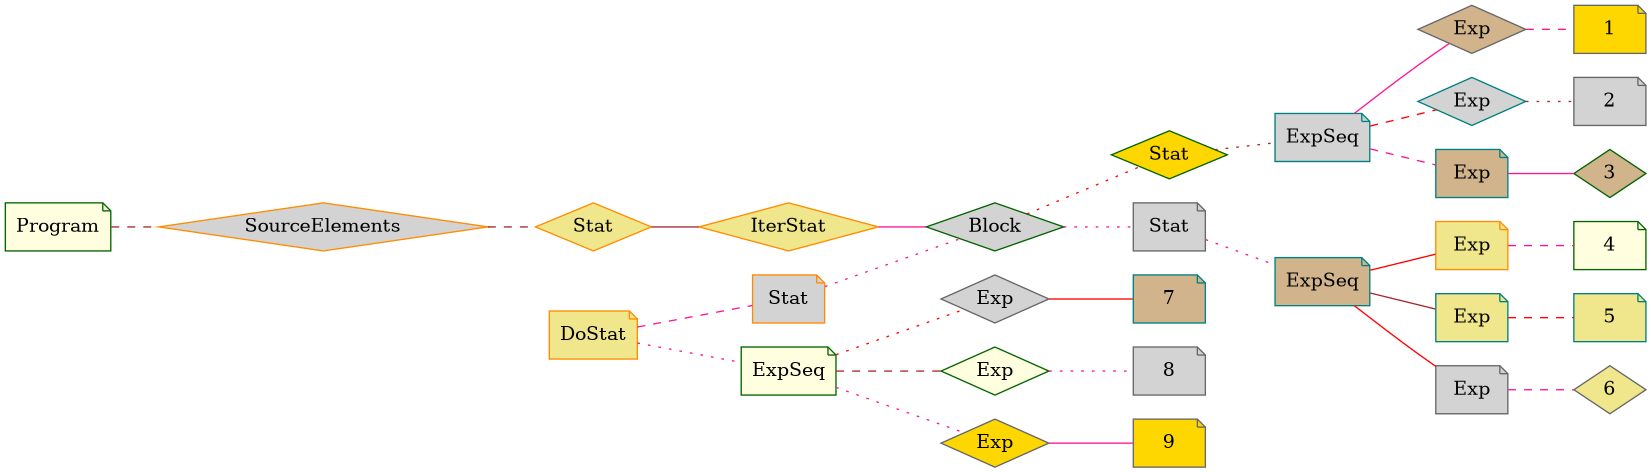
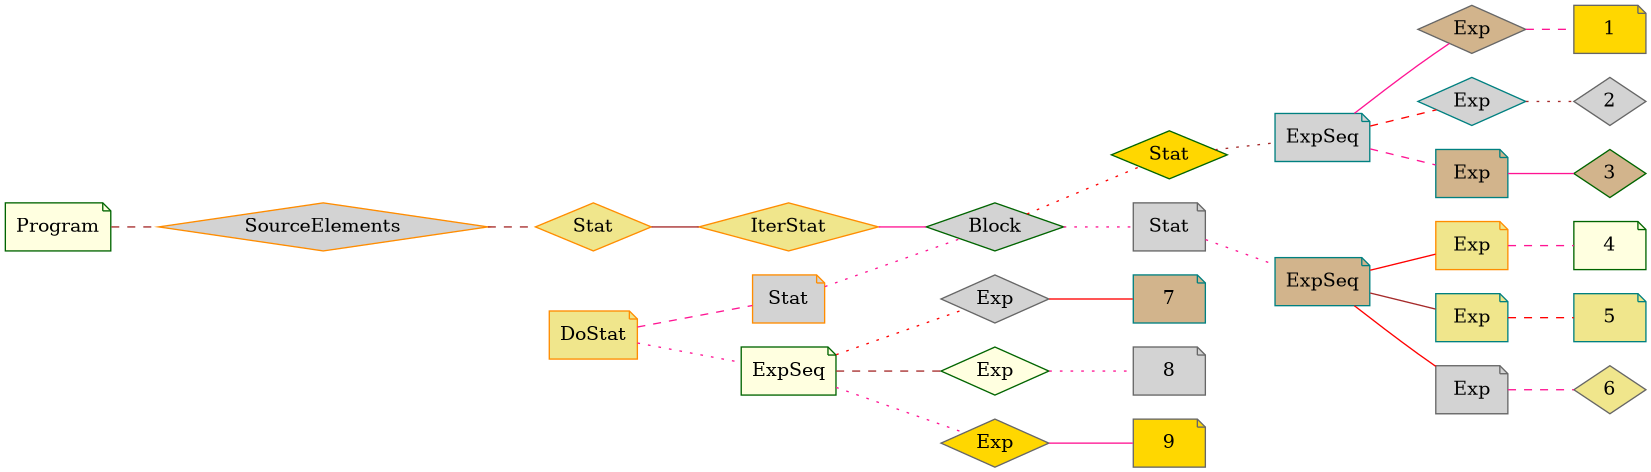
  graph {
    rankdir=LR
    node [color=gray40 fillcolor=lightgrey shape=note style=filled]
    edge [color=deeppink style=dashed]
    n1 [color=darkgreen fillcolor=lightyellow label=Program]
    n2 [color=darkorange label=SourceElements shape=diamond]
    n3 [color=darkorange fillcolor=khaki label=Stat shape=diamond]
    n4 [color=darkorange fillcolor=khaki label=IterStat shape=diamond]
    n5 [color=darkgreen label=Block shape=diamond]
    n6 [color=darkorange fillcolor=khaki label=DoStat]
    n7 [color=darkorange label=Stat]
    n8 [color=darkgreen fillcolor=lightyellow label=ExpSeq]
    n9 [label=Exp shape=diamond]
    n10 [color=darkgreen fillcolor=lightyellow label=Exp shape=diamond]
    n11 [fillcolor=gold label=Exp shape=diamond]
    n12 [color=darkgreen fillcolor=gold label=Stat shape=diamond]
    n13 [label=Stat]
    n14 [color=teal label=ExpSeq]
    n15 [color=teal fillcolor=tan label=ExpSeq]
    n16 [fillcolor=tan label=Exp shape=diamond]
    n17 [color=teal label=Exp shape=diamond]
    n18 [color=teal fillcolor=tan label=Exp]
    n19 [fillcolor=gold label=1]
-   n20 [label=2]
+   n20 [label=2 shape=diamond]
    n21 [color=darkgreen fillcolor=tan label=3 shape=diamond]
    n22 [color=darkorange fillcolor=khaki label=Exp]
    n23 [color=teal fillcolor=khaki label=Exp]
    n24 [label=Exp]
    n25 [color=darkgreen fillcolor=lightyellow label=4]
    n26 [color=teal fillcolor=khaki label=5]
    n27 [fillcolor=khaki label=6 shape=diamond]
    n28 [color=teal fillcolor=tan label=7]
    n29 [label=8]
    n30 [fillcolor=gold label=9]
    n1 -- n2 [color=brown]
    n2 -- n3 [color=brown]
    n3 -- n4 [color=brown style=solid]
    n4 -- n5 [style=solid]
    n5 -- n12 [color=red style=dotted]
    n5 -- n13 [style=dotted]
    n6 -- n7
    n6 -- n8 [style=dotted]
    n7 -- n5 [style=dotted]
    n8 -- n9 [color=red style=dotted]
    n8 -- n10 [color=brown]
    n8 -- n11 [style=dotted]
    n9 -- n28 [color=red style=solid]
    n10 -- n29 [style=dotted]
    n11 -- n30 [style=solid]
    n12 -- n14 [color=brown style=dotted]
    n13 -- n15 [style=dotted]
    n14 -- n16 [style=solid]
    n14 -- n17 [color=red]
    n14 -- n18
    n15 -- n22 [color=red style=solid]
    n15 -- n23 [color=brown style=solid]
    n15 -- n24 [color=red style=solid]
    n16 -- n19
    n17 -- n20 [color=brown style=dotted]
    n18 -- n21 [style=solid]
    n22 -- n25
    n23 -- n26 [color=red]
    n24 -- n27
  }
